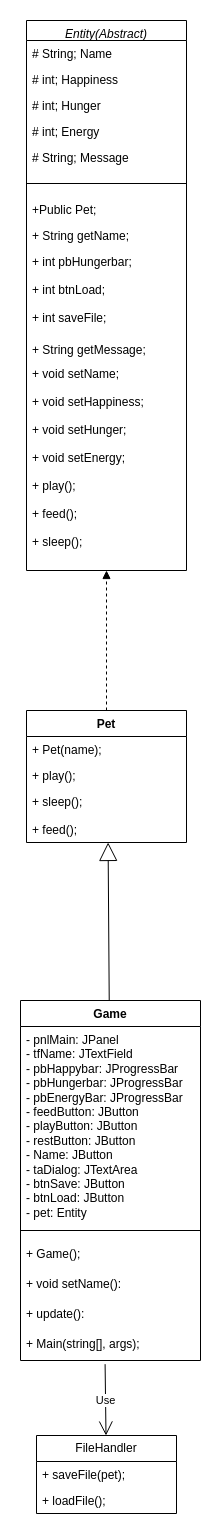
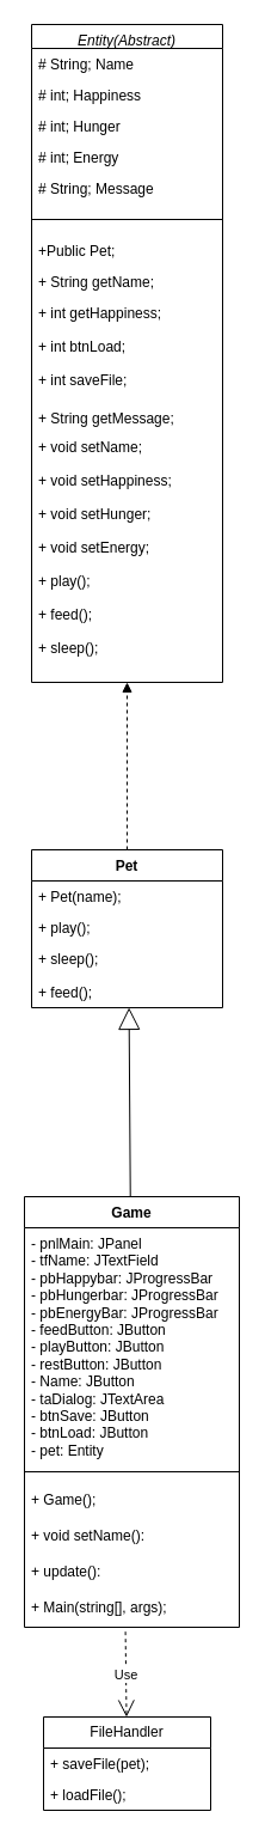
  <mxCell id="0" />
  <mxCell id="1" parent="0" />
  <mxCell id="2" value="Entity(Abstract)" style="swimlane;fontStyle=2;align=center;verticalAlign=top;childLayout=stackLayout;horizontal=1;startSize=20;horizontalStack=0;resizeParent=1;resizeLast=0;collapsible=1;marginBottom=0;rounded=0;shadow=0;strokeWidth=1;" parent="1" vertex="1"><mxGeometry x="26" y="20" width="160" height="550" as="geometry"><mxRectangle x="220" y="120" width="160" height="26" as="alternateBounds" /></mxGeometry></mxCell>
  <mxCell id="3" value="# String; Name    " style="text;align=left;verticalAlign=top;spacingLeft=4;spacingRight=4;overflow=hidden;rotatable=0;points=[[0,0.5],[1,0.5]];portConstraint=eastwest;" parent="2" vertex="1"><mxGeometry y="20" width="160" height="26" as="geometry" /></mxCell>
  <mxCell id="4" value="# int; Happiness" style="text;align=left;verticalAlign=top;spacingLeft=4;spacingRight=4;overflow=hidden;rotatable=0;points=[[0,0.5],[1,0.5]];portConstraint=eastwest;rounded=0;shadow=0;html=0;" parent="2" vertex="1"><mxGeometry y="46" width="160" height="26" as="geometry" /></mxCell>
  <mxCell id="5" value="# int; Hunger" style="text;align=left;verticalAlign=top;spacingLeft=4;spacingRight=4;overflow=hidden;rotatable=0;points=[[0,0.5],[1,0.5]];portConstraint=eastwest;rounded=0;shadow=0;html=0;" vertex="1" parent="2"><mxGeometry y="72" width="160" height="26" as="geometry" /></mxCell>
  <mxCell id="6" value="# int; Energy" style="text;align=left;verticalAlign=top;spacingLeft=4;spacingRight=4;overflow=hidden;rotatable=0;points=[[0,0.5],[1,0.5]];portConstraint=eastwest;rounded=0;shadow=0;html=0;" vertex="1" parent="2"><mxGeometry y="98" width="160" height="26" as="geometry" /></mxCell>
  <mxCell id="7" value="# String; Message" style="text;align=left;verticalAlign=top;spacingLeft=4;spacingRight=4;overflow=hidden;rotatable=0;points=[[0,0.5],[1,0.5]];portConstraint=eastwest;rounded=0;shadow=0;html=0;" vertex="1" parent="2"><mxGeometry y="124" width="160" height="26" as="geometry" /></mxCell>
  <mxCell id="8" value="" style="line;html=1;strokeWidth=1;align=left;verticalAlign=middle;spacingTop=-1;spacingLeft=3;spacingRight=3;rotatable=0;labelPosition=right;points=[];portConstraint=eastwest;" parent="2" vertex="1"><mxGeometry y="150" width="160" height="26" as="geometry" /></mxCell>
  <mxCell id="9" value="+Public Pet;         " style="text;align=left;verticalAlign=top;spacingLeft=4;spacingRight=4;overflow=hidden;rotatable=0;points=[[0,0.5],[1,0.5]];portConstraint=eastwest;rounded=0;shadow=0;html=0;" vertex="1" parent="2"><mxGeometry y="176" width="160" height="26" as="geometry" /></mxCell>
  <mxCell id="10" value="+ String getName; " style="text;align=left;verticalAlign=top;spacingLeft=4;spacingRight=4;overflow=hidden;rotatable=0;points=[[0,0.5],[1,0.5]];portConstraint=eastwest;rounded=0;shadow=0;html=0;" vertex="1" parent="2"><mxGeometry y="202" width="160" height="26" as="geometry" /></mxCell>
- <mxCell id="11" value="+ int pbHungerbar; " style="text;align=left;verticalAlign=top;spacingLeft=4;spacingRight=4;overflow=hidden;rotatable=0;points=[[0,0.5],[1,0.5]];portConstraint=eastwest;rounded=0;shadow=0;html=0;" vertex="1" parent="2"><mxGeometry y="228" width="160" height="28" as="geometry" /></mxCell>
+ <mxCell id="11" value="+ int getHappiness; " style="text;align=left;verticalAlign=top;spacingLeft=4;spacingRight=4;overflow=hidden;rotatable=0;points=[[0,0.5],[1,0.5]];portConstraint=eastwest;rounded=0;shadow=0;html=0;" vertex="1" parent="2"><mxGeometry y="228" width="160" height="28" as="geometry" /></mxCell>
  <mxCell id="12" value="+ int btnLoad;" style="text;align=left;verticalAlign=top;spacingLeft=4;spacingRight=4;overflow=hidden;rotatable=0;points=[[0,0.5],[1,0.5]];portConstraint=eastwest;rounded=0;shadow=0;html=0;" vertex="1" parent="2"><mxGeometry y="256" width="160" height="28" as="geometry" /></mxCell>
  <mxCell id="13" value="+ int saveFile;" style="text;align=left;verticalAlign=top;spacingLeft=4;spacingRight=4;overflow=hidden;rotatable=0;points=[[0,0.5],[1,0.5]];portConstraint=eastwest;rounded=0;shadow=0;html=0;" vertex="1" parent="2"><mxGeometry y="284" width="160" height="32" as="geometry" /></mxCell>
  <mxCell id="14" value="+ String getMessage;" style="text;align=left;verticalAlign=top;spacingLeft=4;spacingRight=4;overflow=hidden;rotatable=0;points=[[0,0.5],[1,0.5]];portConstraint=eastwest;rounded=0;shadow=0;html=0;" vertex="1" parent="2"><mxGeometry y="316" width="160" height="24" as="geometry" /></mxCell>
  <mxCell id="15" value="+ void setName;" style="text;align=left;verticalAlign=top;spacingLeft=4;spacingRight=4;overflow=hidden;rotatable=0;points=[[0,0.5],[1,0.5]];portConstraint=eastwest;rounded=0;shadow=0;html=0;" vertex="1" parent="2"><mxGeometry y="340" width="160" height="28" as="geometry" /></mxCell>
  <mxCell id="16" value="+ void setHappiness;" style="text;align=left;verticalAlign=top;spacingLeft=4;spacingRight=4;overflow=hidden;rotatable=0;points=[[0,0.5],[1,0.5]];portConstraint=eastwest;rounded=0;shadow=0;html=0;" vertex="1" parent="2"><mxGeometry y="368" width="160" height="28" as="geometry" /></mxCell>
  <mxCell id="17" value="+ void setHunger;" style="text;align=left;verticalAlign=top;spacingLeft=4;spacingRight=4;overflow=hidden;rotatable=0;points=[[0,0.5],[1,0.5]];portConstraint=eastwest;rounded=0;shadow=0;html=0;" vertex="1" parent="2"><mxGeometry y="396" width="160" height="28" as="geometry" /></mxCell>
  <mxCell id="18" value="+ void setEnergy;" style="text;align=left;verticalAlign=top;spacingLeft=4;spacingRight=4;overflow=hidden;rotatable=0;points=[[0,0.5],[1,0.5]];portConstraint=eastwest;rounded=0;shadow=0;html=0;" vertex="1" parent="2"><mxGeometry y="424" width="160" height="28" as="geometry" /></mxCell>
  <mxCell id="19" value="+ play();" style="text;align=left;verticalAlign=top;spacingLeft=4;spacingRight=4;overflow=hidden;rotatable=0;points=[[0,0.5],[1,0.5]];portConstraint=eastwest;rounded=0;shadow=0;html=0;" vertex="1" parent="2"><mxGeometry y="452" width="160" height="28" as="geometry" /></mxCell>
  <mxCell id="20" value="+ feed();" style="text;align=left;verticalAlign=top;spacingLeft=4;spacingRight=4;overflow=hidden;rotatable=0;points=[[0,0.5],[1,0.5]];portConstraint=eastwest;rounded=0;shadow=0;html=0;" vertex="1" parent="2"><mxGeometry y="480" width="160" height="28" as="geometry" /></mxCell>
  <mxCell id="21" value="+ sleep();" style="text;align=left;verticalAlign=top;spacingLeft=4;spacingRight=4;overflow=hidden;rotatable=0;points=[[0,0.5],[1,0.5]];portConstraint=eastwest;rounded=0;shadow=0;html=0;" vertex="1" parent="2"><mxGeometry y="508" width="160" height="28" as="geometry" /></mxCell>
  <mxCell id="22" value="Pet" style="swimlane;fontStyle=1;align=center;verticalAlign=top;childLayout=stackLayout;horizontal=1;startSize=26;horizontalStack=0;resizeParent=1;resizeParentMax=0;resizeLast=0;collapsible=1;marginBottom=0;whiteSpace=wrap;html=1;" vertex="1" parent="1"><mxGeometry x="26" y="710" width="160" height="132" as="geometry" /></mxCell>
  <mxCell id="23" value="+ Pet(name);" style="text;strokeColor=none;fillColor=none;align=left;verticalAlign=top;spacingLeft=4;spacingRight=4;overflow=hidden;rotatable=0;points=[[0,0.5],[1,0.5]];portConstraint=eastwest;whiteSpace=wrap;html=1;" vertex="1" parent="22"><mxGeometry y="26" width="160" height="26" as="geometry" /></mxCell>
  <mxCell id="24" value="+ play();&amp;nbsp;" style="text;strokeColor=none;fillColor=none;align=left;verticalAlign=top;spacingLeft=4;spacingRight=4;overflow=hidden;rotatable=0;points=[[0,0.5],[1,0.5]];portConstraint=eastwest;whiteSpace=wrap;html=1;" vertex="1" parent="22"><mxGeometry y="52" width="160" height="26" as="geometry" /></mxCell>
  <mxCell id="25" value="+ sleep();" style="text;align=left;verticalAlign=top;spacingLeft=4;spacingRight=4;overflow=hidden;rotatable=0;points=[[0,0.5],[1,0.5]];portConstraint=eastwest;rounded=0;shadow=0;html=0;" vertex="1" parent="22"><mxGeometry y="78" width="160" height="28" as="geometry" /></mxCell>
  <mxCell id="26" value="+ feed();" style="text;strokeColor=none;fillColor=none;align=left;verticalAlign=top;spacingLeft=4;spacingRight=4;overflow=hidden;rotatable=0;points=[[0,0.5],[1,0.5]];portConstraint=eastwest;whiteSpace=wrap;html=1;" vertex="1" parent="22"><mxGeometry y="106" width="160" height="26" as="geometry" /></mxCell>
  <mxCell id="27" value="Game" style="swimlane;fontStyle=1;align=center;verticalAlign=top;childLayout=stackLayout;horizontal=1;startSize=26;horizontalStack=0;resizeParent=1;resizeParentMax=0;resizeLast=0;collapsible=1;marginBottom=0;whiteSpace=wrap;html=1;" vertex="1" parent="1"><mxGeometry x="20" y="1000" width="180" height="360" as="geometry" /></mxCell>
  <mxCell id="28" value="&lt;div&gt;- pnlMain: JPanel&amp;nbsp;&amp;nbsp;&lt;/div&gt;&lt;div&gt;- tfName: JTextField&amp;nbsp;&amp;nbsp;&lt;/div&gt;&lt;div&gt;- pbHappybar: JProgressBar&amp;nbsp;&amp;nbsp;&lt;/div&gt;&lt;div&gt;- pbHungerbar: JProgressBar&amp;nbsp;&amp;nbsp;&lt;/div&gt;&lt;div&gt;- pbEnergyBar: JProgressBar&amp;nbsp;&amp;nbsp;&lt;/div&gt;&lt;div&gt;- feedButton: JButton&amp;nbsp;&amp;nbsp;&lt;/div&gt;&lt;div&gt;- playButton: JButton&amp;nbsp;&amp;nbsp;&lt;/div&gt;&lt;div&gt;- restButton: JButton&amp;nbsp;&amp;nbsp;&lt;/div&gt;&lt;div&gt;- Name: JButton&amp;nbsp;&amp;nbsp;&lt;/div&gt;&lt;div&gt;- taDialog: JTextArea&amp;nbsp;&amp;nbsp;&lt;/div&gt;&lt;div&gt;- btnSave: JButton&amp;nbsp;&amp;nbsp;&lt;/div&gt;&lt;div&gt;- btnLoad: JButton&amp;nbsp;&amp;nbsp;&lt;/div&gt;&lt;div&gt;- pet: Entity&amp;nbsp;&amp;nbsp;&lt;/div&gt;" style="text;strokeColor=none;fillColor=none;align=left;verticalAlign=top;spacingLeft=4;spacingRight=4;overflow=hidden;rotatable=0;points=[[0,0.5],[1,0.5]];portConstraint=eastwest;whiteSpace=wrap;html=1;" vertex="1" parent="27"><mxGeometry y="26" width="180" height="194" as="geometry" /></mxCell>
  <mxCell id="29" value="" style="line;strokeWidth=1;fillColor=none;align=left;verticalAlign=middle;spacingTop=-1;spacingLeft=3;spacingRight=3;rotatable=0;labelPosition=right;points=[];portConstraint=eastwest;strokeColor=inherit;" vertex="1" parent="27"><mxGeometry y="220" width="180" height="20" as="geometry" /></mxCell>
  <mxCell id="30" value="+ Game();" style="text;strokeColor=none;fillColor=none;align=left;verticalAlign=top;spacingLeft=4;spacingRight=4;overflow=hidden;rotatable=0;points=[[0,0.5],[1,0.5]];portConstraint=eastwest;whiteSpace=wrap;html=1;" vertex="1" parent="27"><mxGeometry y="240" width="180" height="30" as="geometry" /></mxCell>
  <mxCell id="31" value="+ void setName():" style="text;strokeColor=none;fillColor=none;align=left;verticalAlign=top;spacingLeft=4;spacingRight=4;overflow=hidden;rotatable=0;points=[[0,0.5],[1,0.5]];portConstraint=eastwest;whiteSpace=wrap;html=1;" vertex="1" parent="27"><mxGeometry y="270" width="180" height="30" as="geometry" /></mxCell>
  <mxCell id="32" value="+ update():" style="text;strokeColor=none;fillColor=none;align=left;verticalAlign=top;spacingLeft=4;spacingRight=4;overflow=hidden;rotatable=0;points=[[0,0.5],[1,0.5]];portConstraint=eastwest;whiteSpace=wrap;html=1;" vertex="1" parent="27"><mxGeometry y="300" width="180" height="30" as="geometry" /></mxCell>
  <mxCell id="33" value="+ Main(string[], args);" style="text;strokeColor=none;fillColor=none;align=left;verticalAlign=top;spacingLeft=4;spacingRight=4;overflow=hidden;rotatable=0;points=[[0,0.5],[1,0.5]];portConstraint=eastwest;whiteSpace=wrap;html=1;" vertex="1" parent="27"><mxGeometry y="330" width="180" height="30" as="geometry" /></mxCell>
  <mxCell id="34" value="" style="endArrow=block;endSize=16;endFill=0;html=1;rounded=0;entryX=0.51;entryY=0.999;entryDx=0;entryDy=0;entryPerimeter=0;" edge="1" parent="1" source="27" target="26"><mxGeometry x="-1" y="86" width="160" relative="1" as="geometry"><mxPoint x="-84" y="1370" as="sourcePoint" /><mxPoint x="76" y="1370" as="targetPoint" /><mxPoint x="-50" y="16" as="offset" /></mxGeometry></mxCell>
  <mxCell id="35" value="" style="endArrow=block;endFill=1;html=1;edgeStyle=orthogonalEdgeStyle;align=left;verticalAlign=top;rounded=0;entryX=0.5;entryY=1;entryDx=0;entryDy=0;exitX=0.5;exitY=0;exitDx=0;exitDy=0;dashed=1;" edge="1" parent="1" source="22" target="2"><mxGeometry x="-0.875" y="-80" relative="1" as="geometry"><mxPoint x="-124" y="940" as="sourcePoint" /><mxPoint x="36" y="940" as="targetPoint" /><mxPoint as="offset" /></mxGeometry></mxCell>
- <mxCell id="36" value="Use" style="endArrow=open;endSize=12;dashed=0;html=1;rounded=0;exitX=0.47;exitY=1.122;exitDx=0;exitDy=0;exitPerimeter=0;" edge="1" parent="1" source="33" target="37"><mxGeometry width="160" relative="1" as="geometry"><mxPoint x="30" y="1390" as="sourcePoint" /><mxPoint x="106" y="1490" as="targetPoint" /></mxGeometry></mxCell>
+ <mxCell id="36" value="Use" style="endArrow=open;endSize=12;dashed=1;html=1;rounded=0;exitX=0.47;exitY=1.122;exitDx=0;exitDy=0;exitPerimeter=0;" edge="1" parent="1" source="33" target="37"><mxGeometry width="160" relative="1" as="geometry"><mxPoint x="30" y="1390" as="sourcePoint" /><mxPoint x="106" y="1490" as="targetPoint" /></mxGeometry></mxCell>
  <mxCell id="37" value="FileHandler" style="swimlane;fontStyle=0;childLayout=stackLayout;horizontal=1;startSize=26;fillColor=none;horizontalStack=0;resizeParent=1;resizeParentMax=0;resizeLast=0;collapsible=1;marginBottom=0;whiteSpace=wrap;html=1;" vertex="1" parent="1"><mxGeometry x="36" y="1435" width="140" height="78" as="geometry" /></mxCell>
  <mxCell id="38" value="+ saveFile(pet);" style="text;strokeColor=none;fillColor=none;align=left;verticalAlign=top;spacingLeft=4;spacingRight=4;overflow=hidden;rotatable=0;points=[[0,0.5],[1,0.5]];portConstraint=eastwest;whiteSpace=wrap;html=1;" vertex="1" parent="37"><mxGeometry y="26" width="140" height="26" as="geometry" /></mxCell>
  <mxCell id="39" value="+ loadFile();" style="text;strokeColor=none;fillColor=none;align=left;verticalAlign=top;spacingLeft=4;spacingRight=4;overflow=hidden;rotatable=0;points=[[0,0.5],[1,0.5]];portConstraint=eastwest;whiteSpace=wrap;html=1;" vertex="1" parent="37"><mxGeometry y="52" width="140" height="26" as="geometry" /></mxCell>
